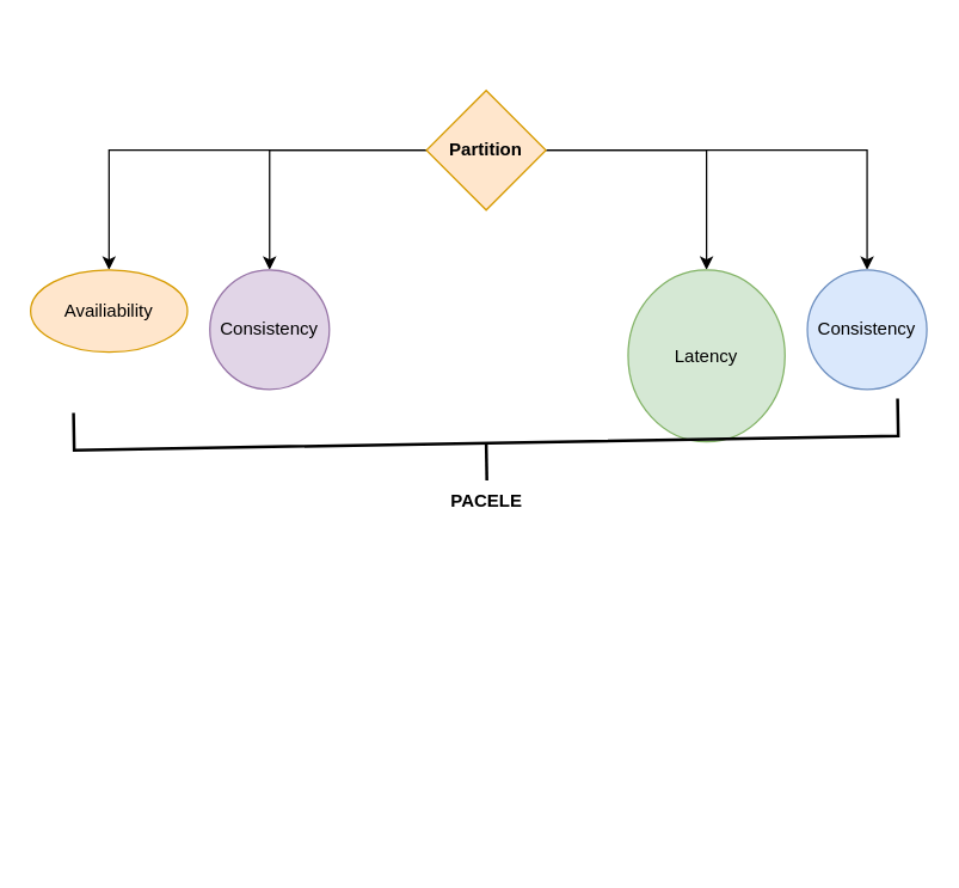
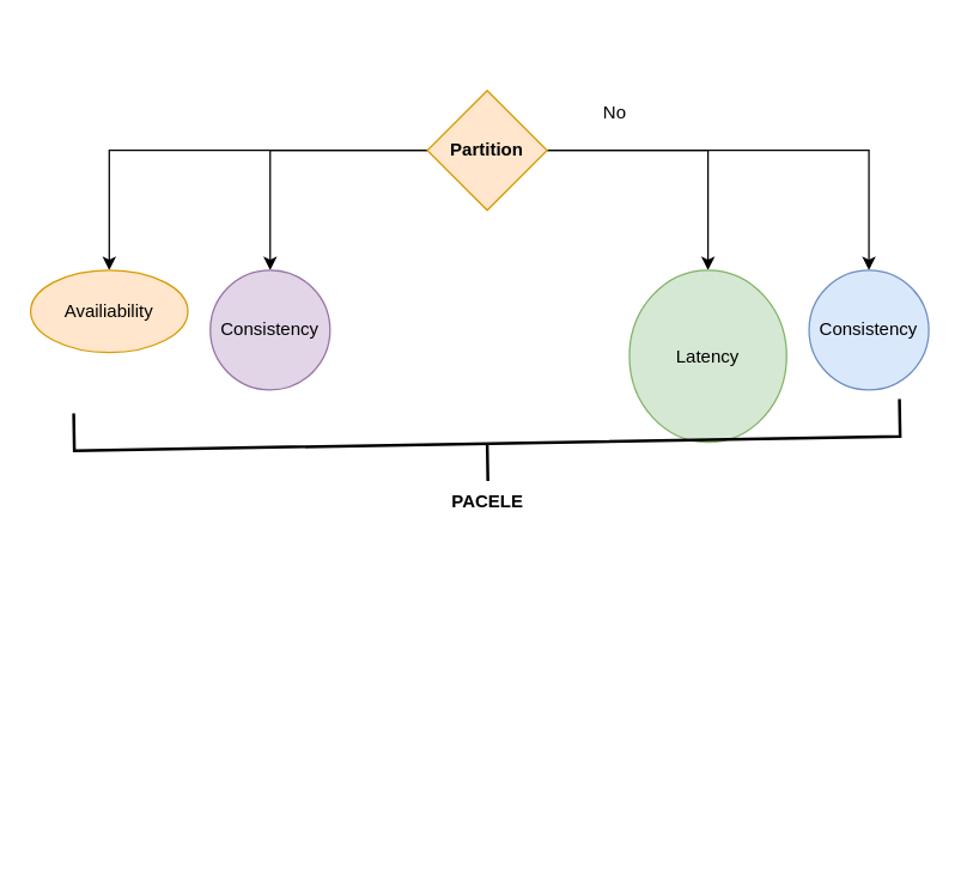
  <mxCell id="0" />
  <mxCell id="1" parent="0" />
  <mxCell id="2" style="edgeStyle=orthogonalEdgeStyle;rounded=0;orthogonalLoop=1;jettySize=auto;html=1;" edge="1" parent="1" source="6" target="9"><mxGeometry relative="1" as="geometry" /></mxCell>
  <mxCell id="3" style="edgeStyle=orthogonalEdgeStyle;rounded=0;orthogonalLoop=1;jettySize=auto;html=1;" edge="1" parent="1" source="6" target="10"><mxGeometry relative="1" as="geometry" /></mxCell>
  <mxCell id="4" style="edgeStyle=orthogonalEdgeStyle;rounded=0;orthogonalLoop=1;jettySize=auto;html=1;entryX=0.5;entryY=0;entryDx=0;entryDy=0;" edge="1" parent="1" source="6" target="7"><mxGeometry relative="1" as="geometry" /></mxCell>
  <mxCell id="5" style="edgeStyle=orthogonalEdgeStyle;rounded=0;orthogonalLoop=1;jettySize=auto;html=1;" edge="1" parent="1" source="6" target="8"><mxGeometry relative="1" as="geometry" /></mxCell>
  <mxCell id="6" value="&lt;b&gt;Partition&lt;/b&gt;" style="rhombus;whiteSpace=wrap;html=1;fillColor=#ffe6cc;strokeColor=#d79b00;" vertex="1" parent="1"><mxGeometry x="285" y="60" width="80" height="80" as="geometry" /></mxCell>
  <mxCell id="7" value="Availiability" style="ellipse;whiteSpace=wrap;html=1;aspect=fixed;fillColor=#ffe6cc;strokeColor=#d79b00;" vertex="1" parent="1"><mxGeometry x="20" y="180" width="105" height="55" as="geometry" /></mxCell>
  <mxCell id="8" value="Consistency" style="ellipse;whiteSpace=wrap;html=1;aspect=fixed;fillColor=#e1d5e7;strokeColor=#9673a6;" vertex="1" parent="1"><mxGeometry x="140" y="180" width="80" height="80" as="geometry" /></mxCell>
  <mxCell id="9" value="Latency" style="ellipse;whiteSpace=wrap;html=1;aspect=fixed;fillColor=#d5e8d4;strokeColor=#82b366;" vertex="1" parent="1"><mxGeometry x="420" y="180" width="105" height="115" as="geometry" /></mxCell>
  <mxCell id="10" value="Consistency" style="ellipse;whiteSpace=wrap;html=1;aspect=fixed;fillColor=#dae8fc;strokeColor=#6c8ebf;" vertex="1" parent="1"><mxGeometry x="540" y="180" width="80" height="80" as="geometry" /></mxCell>
+ <mxCell id="11" value="No" style="text;html=1;align=center;verticalAlign=middle;resizable=0;points=[];autosize=1;strokeColor=none;fillColor=none;" vertex="1" parent="1"><mxGeometry x="390" y="60" width="40" height="30" as="geometry" /></mxCell>
  <mxCell id="12" value="" style="strokeWidth=2;html=1;shape=mxgraph.flowchart.annotation_2;align=left;labelPosition=right;pointerEvents=1;rotation=-91;" vertex="1" parent="1"><mxGeometry x="300" y="20" width="50" height="551.74" as="geometry" /></mxCell>
  <mxCell id="13" value="&lt;b&gt;PACELE&lt;/b&gt;" style="text;html=1;align=center;verticalAlign=middle;resizable=0;points=[];autosize=1;strokeColor=none;fillColor=none;rounded=0;" vertex="1" parent="1"><mxGeometry x="290" y="320" width="70" height="30" as="geometry" /></mxCell>
